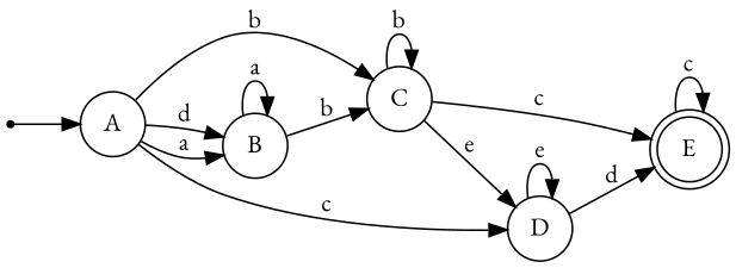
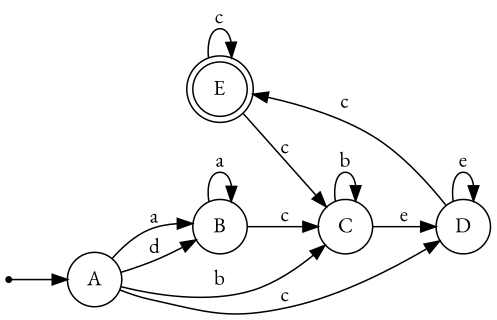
  digraph {
    fontname="EB Garamond"
    rankdir=LR
    node [fontname="EB Garamond" shape=circle]
    edge [fontname="EB Garamond"]
    n1 [label=E shape=doublecircle]
    qi [shape=point]
    n3 [label=A]
    B
    D
    C
    n1 -> n1 [label=c]
    qi -> n3
    n3 -> B [label=a]
    n3 -> B [label=d]
    n3 -> D [label=c]
    n3 -> C [label=b]
    B -> B [label=a]
-   B -> C [label=b]
-   D -> n1 [label=d]
+   B -> C [label=c]
+   D -> n1 [label=c]
    D -> D [label=e]
-   C -> n1 [label=c]
+   n1 -> C [label=c]
    C -> D [label=e]
    C -> C [label=b]
  }
